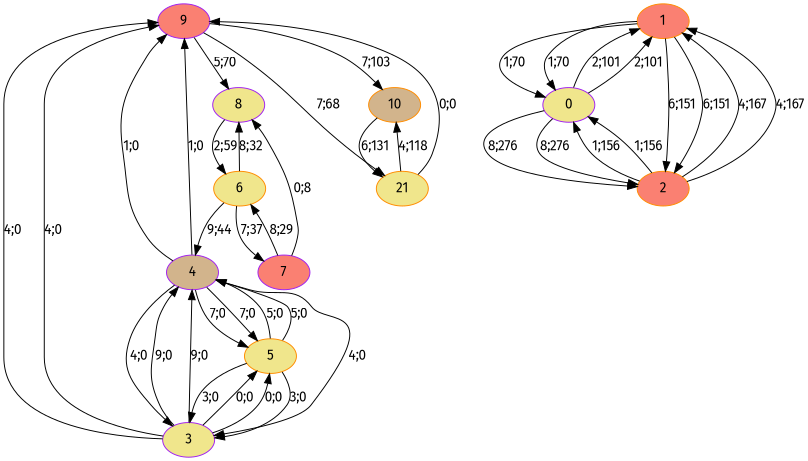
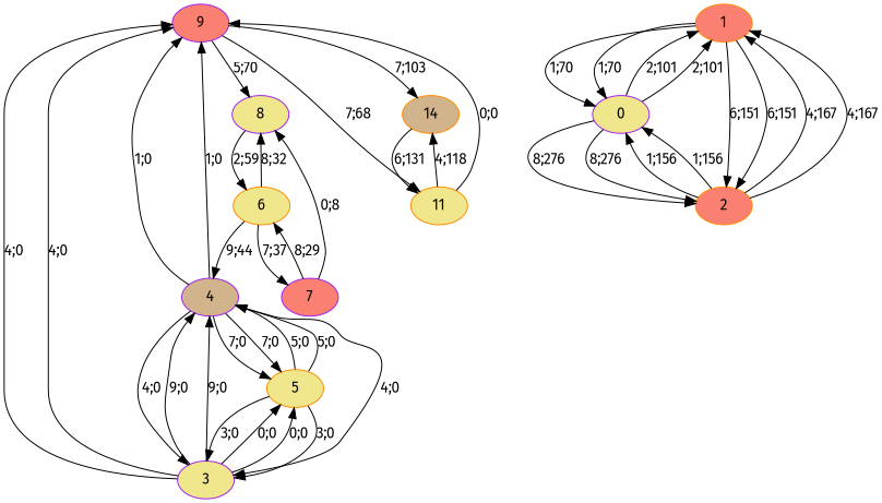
  digraph {
    fontname="Fira Sans"
    node [color=purple fillcolor=khaki fontname="Fira Sans" style=filled]
    edge [color=black fontname="Fira Sans"]
    9 [fillcolor=salmon]
    3
    4 [fillcolor=tan]
    5 [color=darkorange]
    8
-   10 [color=darkorange fillcolor=tan]
-   11 [color=darkorange label=21]
+   10 [color=darkorange fillcolor=tan label=14]
+   11 [color=darkorange]
    6 [color=darkorange]
    1 [color=darkorange fillcolor=salmon]
    0
    2 [color=darkorange fillcolor=salmon]
    7 [fillcolor=salmon]
    9 -> 8 [label="5;70"]
    9 -> 10 [label="7;103"]
    9 -> 11 [label="7;68"]
    3 -> 9 [label="4;0"]
    3 -> 9 [label="4;0"]
    3 -> 4 [label="9;0"]
    3 -> 4 [label="9;0"]
    3 -> 5 [label="0;0"]
    3 -> 5 [label="0;0"]
    4 -> 9 [label="1;0"]
    4 -> 9 [label="1;0"]
    4 -> 3 [label="4;0"]
    4 -> 3 [label="4;0"]
    4 -> 5 [label="7;0"]
    4 -> 5 [label="7;0"]
    5 -> 3 [label="3;0"]
    5 -> 3 [label="3;0"]
    5 -> 4 [label="5;0"]
    5 -> 4 [label="5;0"]
    8 -> 6 [label="2;59"]
    10 -> 11 [label="6;131"]
    11 -> 9 [label="0;0"]
    11 -> 10 [label="4;118"]
    6 -> 4 [label="9;44"]
    6 -> 8 [label="8;32"]
    6 -> 7 [label="7;37"]
    1 -> 0 [label="1;70"]
    1 -> 0 [label="1;70"]
    1 -> 2 [label="6;151"]
    1 -> 2 [label="6;151"]
    0 -> 1 [label="2;101"]
    0 -> 1 [label="2;101"]
    0 -> 2 [label="8;276"]
    0 -> 2 [label="8;276"]
    2 -> 1 [label="4;167"]
    2 -> 1 [label="4;167"]
    2 -> 0 [label="1;156"]
    2 -> 0 [label="1;156"]
    7 -> 8 [label="0;8"]
    7 -> 6 [label="8;29"]
  }
